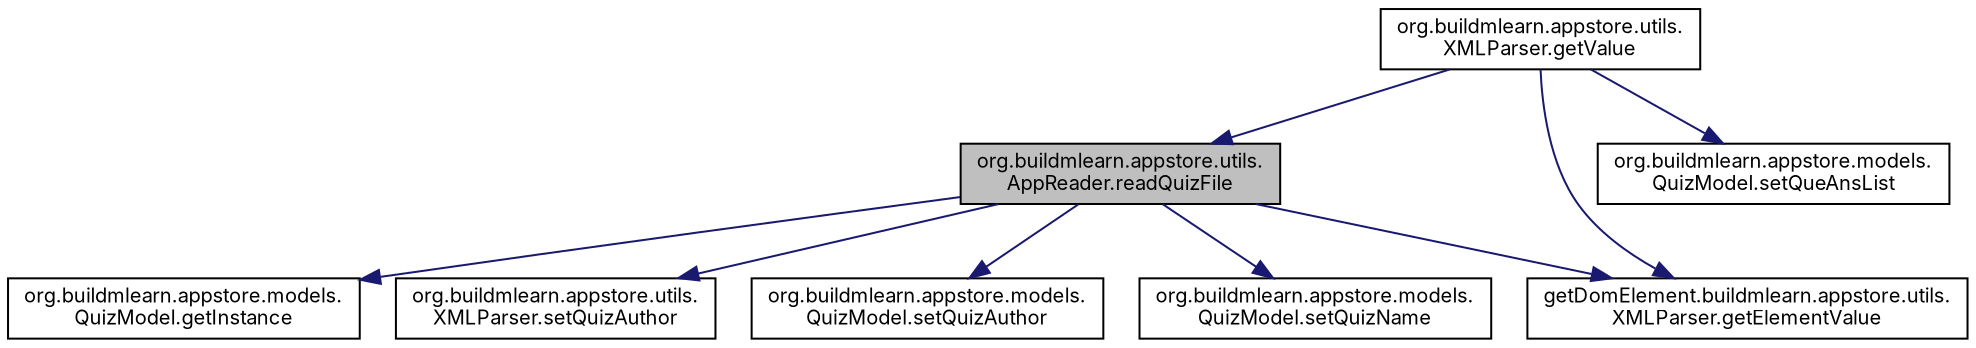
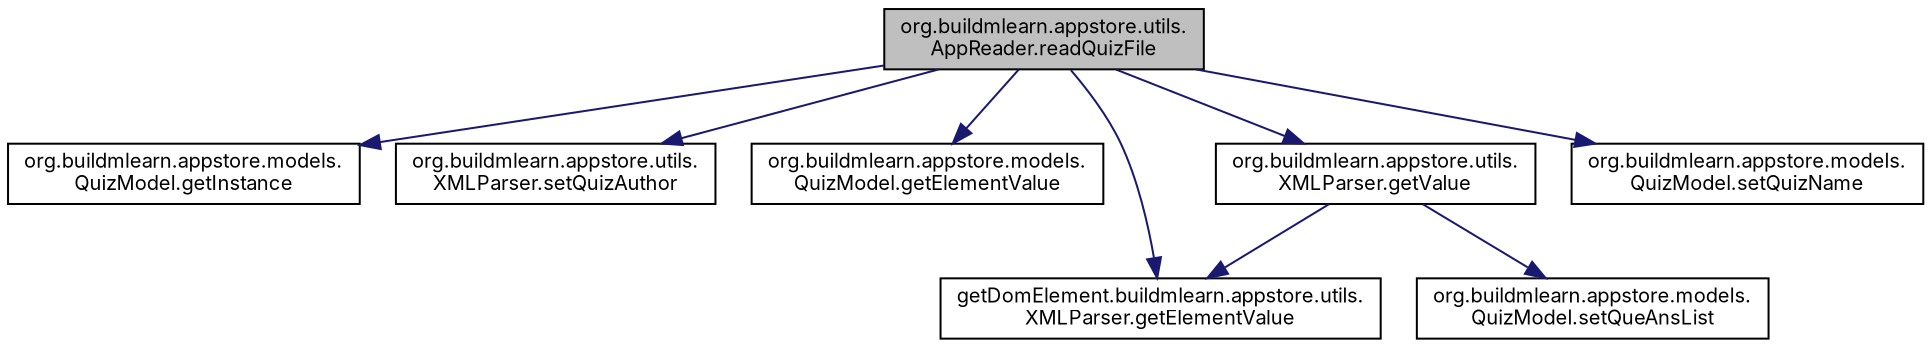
  digraph {
    fontname=Inter
    rankdir=TB
    node [color=black fontname=Inter fontsize=10 shape=record]
    edge [color=midnightblue fontname=Inter fontsize=10 labelfontname=Helvetica labelfontsize=10 style=solid]
    n1 [fillcolor=grey75 fontcolor=black height=0.2 label="org.buildmlearn.appstore.utils.\lAppReader.readQuizFile" style=filled width=0.4]
    n2 [height=0.2 label="org.buildmlearn.appstore.models.\lQuizModel.getInstance" width=0.4]
    n3 [height=0.2 label="org.buildmlearn.appstore.utils.\lXMLParser.setQuizAuthor" width=0.4]
-   n4 [height=0.2 label="org.buildmlearn.appstore.models.\lQuizModel.setQuizAuthor" width=0.4]
+   n4 [height=0.2 label="org.buildmlearn.appstore.models.\lQuizModel.getElementValue" width=0.4]
    n5 [height=0.2 label="org.buildmlearn.appstore.utils.\lXMLParser.getValue" width=0.4]
    n6 [height=0.2 label="getDomElement.buildmlearn.appstore.utils.\lXMLParser.getElementValue" width=0.4]
    n7 [height=0.2 label="org.buildmlearn.appstore.models.\lQuizModel.setQuizName" width=0.4]
    n8 [height=0.2 label="org.buildmlearn.appstore.models.\lQuizModel.setQueAnsList" width=0.4]
    n1 -> n2
    n1 -> n3
    n1 -> n4
-   n5 -> n1
+   n1 -> n5
    n1 -> n6
    n1 -> n7
    n5 -> n6
    n5 -> n8
  }
